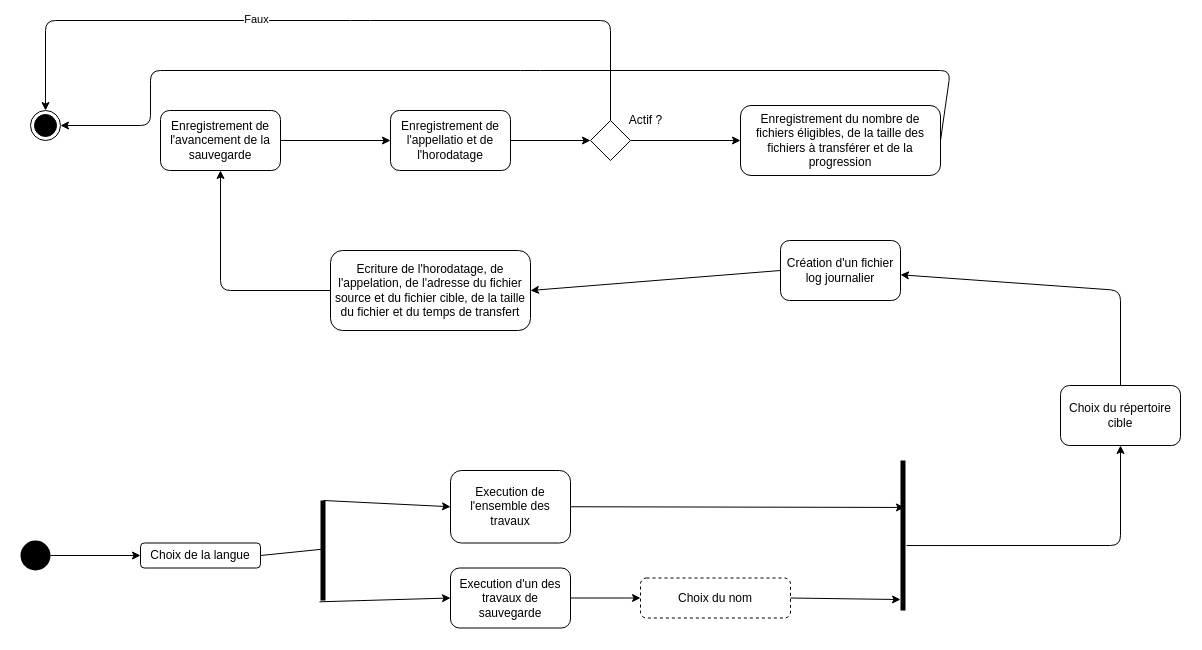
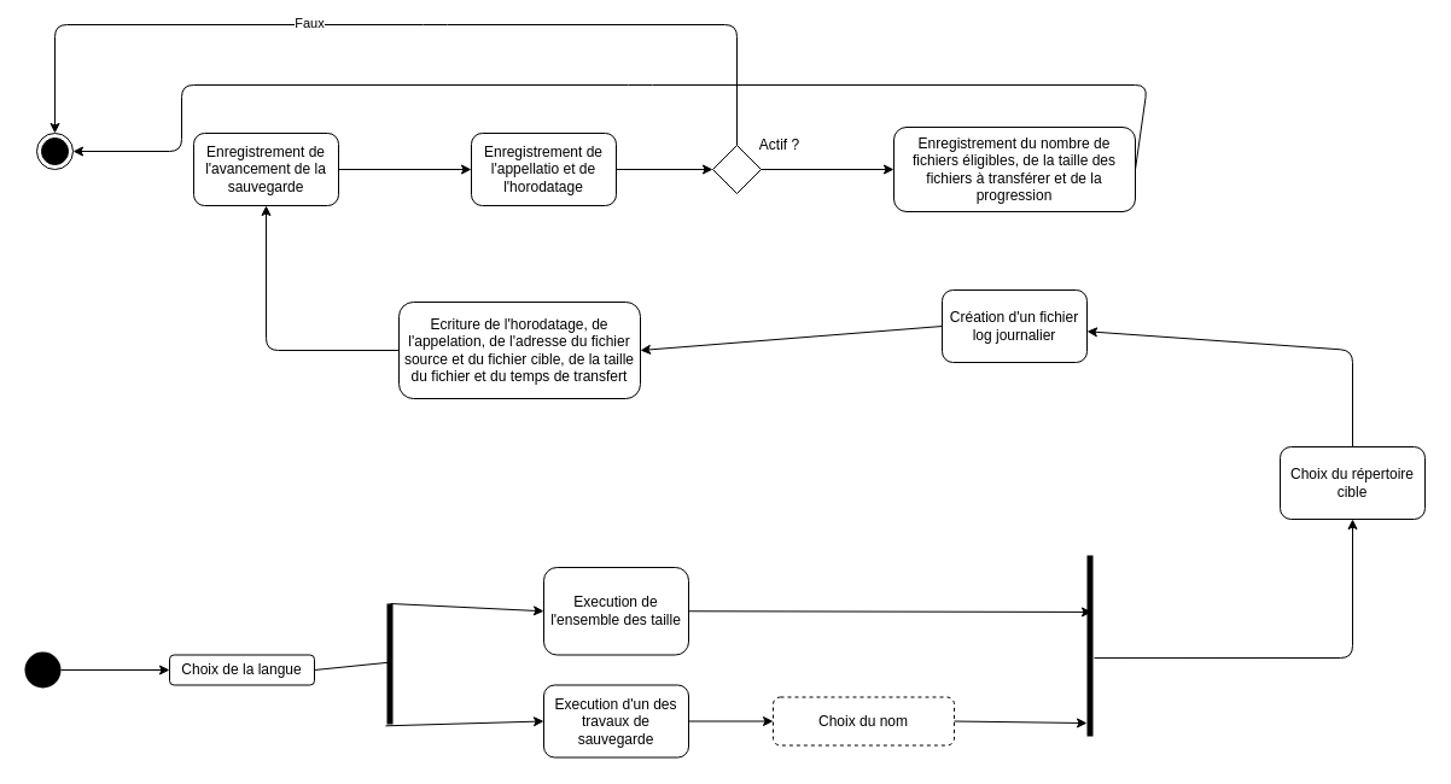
  <mxCell id="0" />
  <mxCell id="1" parent="0" />
  <mxCell id="2" value="" style="ellipse;fillColor=#000000;strokeColor=none;" vertex="1" parent="1"><mxGeometry x="20" y="540" width="30" height="30" as="geometry" /></mxCell>
  <mxCell id="3" value="" style="ellipse;html=1;shape=endState;fillColor=#000000;strokeColor=#000000;" vertex="1" parent="1"><mxGeometry x="30" y="110" width="30" height="30" as="geometry" /></mxCell>
  <mxCell id="4" value="" style="endArrow=classic;html=1;exitX=1;exitY=0.5;exitDx=0;exitDy=0;" edge="1" parent="1" source="2" target="5"><mxGeometry width="50" height="50" relative="1" as="geometry"><mxPoint x="150" y="350" as="sourcePoint" /><mxPoint x="200" y="300" as="targetPoint" /></mxGeometry></mxCell>
  <mxCell id="5" value="Choix de la langue" style="rounded=1;whiteSpace=wrap;html=1;" vertex="1" parent="1"><mxGeometry x="140" y="542.5" width="120" height="25" as="geometry" /></mxCell>
  <mxCell id="6" value="" style="html=1;points=[];perimeter=orthogonalPerimeter;fillColor=#000000;strokeColor=none;" vertex="1" parent="1"><mxGeometry x="320" y="500" width="5" height="100" as="geometry" /></mxCell>
  <mxCell id="7" value="" style="endArrow=none;html=1;exitX=1;exitY=0.5;exitDx=0;exitDy=0;entryX=0.2;entryY=0.488;entryDx=0;entryDy=0;entryPerimeter=0;" edge="1" parent="1" source="5" target="6"><mxGeometry width="50" height="50" relative="1" as="geometry"><mxPoint x="240" y="350" as="sourcePoint" /><mxPoint x="290" y="300" as="targetPoint" /></mxGeometry></mxCell>
  <mxCell id="8" value="" style="endArrow=classic;html=1;exitX=0.6;exitY=0;exitDx=0;exitDy=0;exitPerimeter=0;entryX=0;entryY=0.5;entryDx=0;entryDy=0;" edge="1" parent="1" source="6" target="10"><mxGeometry width="50" height="50" relative="1" as="geometry"><mxPoint x="240" y="350" as="sourcePoint" /><mxPoint x="510" y="515" as="targetPoint" /></mxGeometry></mxCell>
  <mxCell id="9" value="" style="endArrow=classic;html=1;exitX=-0.2;exitY=1.013;exitDx=0;exitDy=0;exitPerimeter=0;entryX=0;entryY=0.5;entryDx=0;entryDy=0;" edge="1" parent="1" source="6" target="11"><mxGeometry width="50" height="50" relative="1" as="geometry"><mxPoint x="380" y="595" as="sourcePoint" /><mxPoint x="507" y="595" as="targetPoint" /></mxGeometry></mxCell>
- <mxCell id="10" value="Execution de l'ensemble des travaux" style="rounded=1;whiteSpace=wrap;html=1;" vertex="1" parent="1"><mxGeometry x="450" y="470" width="120" height="72.5" as="geometry" /></mxCell>
+ <mxCell id="10" value="Execution de l'ensemble des taille" style="rounded=1;whiteSpace=wrap;html=1;" vertex="1" parent="1"><mxGeometry x="450" y="470" width="120" height="72.5" as="geometry" /></mxCell>
  <mxCell id="11" value="Execution d'un des travaux de sauvegarde" style="rounded=1;whiteSpace=wrap;html=1;" vertex="1" parent="1"><mxGeometry x="450" y="567.5" width="120" height="60" as="geometry" /></mxCell>
  <mxCell id="12" value="Choix du nom" style="rounded=1;whiteSpace=wrap;html=1;dashed=1;" vertex="1" parent="1"><mxGeometry x="640" y="577.5" width="150" height="40" as="geometry" /></mxCell>
  <mxCell id="13" value="" style="endArrow=classic;html=1;exitX=1;exitY=0.5;exitDx=0;exitDy=0;entryX=0;entryY=0.5;entryDx=0;entryDy=0;" edge="1" parent="1" source="11" target="12"><mxGeometry width="50" height="50" relative="1" as="geometry"><mxPoint x="329" y="606.04" as="sourcePoint" /><mxPoint x="460" y="607.5" as="targetPoint" /></mxGeometry></mxCell>
  <mxCell id="14" value="" style="endArrow=classic;html=1;exitX=1;exitY=0.5;exitDx=0;exitDy=0;entryX=0.8;entryY=0.313;entryDx=0;entryDy=0;entryPerimeter=0;" edge="1" parent="1" source="10" target="15"><mxGeometry width="50" height="50" relative="1" as="geometry"><mxPoint x="570" y="517.75" as="sourcePoint" /><mxPoint x="880" y="506" as="targetPoint" /></mxGeometry></mxCell>
  <mxCell id="15" value="" style="html=1;points=[];perimeter=orthogonalPerimeter;fillColor=#000000;strokeColor=none;" vertex="1" parent="1"><mxGeometry x="900" y="460" width="5" height="150" as="geometry" /></mxCell>
  <mxCell id="16" value="" style="endArrow=classic;html=1;exitX=1;exitY=0.5;exitDx=0;exitDy=0;entryX=0;entryY=0.927;entryDx=0;entryDy=0;entryPerimeter=0;" edge="1" parent="1" source="12" target="15"><mxGeometry width="50" height="50" relative="1" as="geometry"><mxPoint x="580" y="516.25" as="sourcePoint" /><mxPoint x="914" y="516.95" as="targetPoint" /></mxGeometry></mxCell>
  <mxCell id="17" value="" style="endArrow=classic;html=1;exitX=1.2;exitY=0.567;exitDx=0;exitDy=0;exitPerimeter=0;entryX=0.5;entryY=1;entryDx=0;entryDy=0;" edge="1" parent="1" source="15" target="28"><mxGeometry width="50" height="50" relative="1" as="geometry"><mxPoint x="800" y="330" as="sourcePoint" /><mxPoint x="1120" y="390" as="targetPoint" /><Array as="points"><mxPoint x="1120" y="545" /></Array></mxGeometry></mxCell>
  <mxCell id="18" value="Enregistrement de l'avancement de la sauvegarde" style="rounded=1;whiteSpace=wrap;html=1;" vertex="1" parent="1"><mxGeometry x="160" y="110" width="120" height="60" as="geometry" /></mxCell>
  <mxCell id="19" value="" style="rhombus;whiteSpace=wrap;html=1;" vertex="1" parent="1"><mxGeometry x="590" y="120" width="40" height="40" as="geometry" /></mxCell>
  <mxCell id="20" value="Actif ?" style="text;html=1;align=center;verticalAlign=middle;resizable=0;points=[];autosize=1;" vertex="1" parent="1"><mxGeometry x="620" y="110" width="50" height="20" as="geometry" /></mxCell>
  <mxCell id="21" value="" style="endArrow=classic;html=1;exitX=0.5;exitY=0;exitDx=0;exitDy=0;entryX=0.5;entryY=0;entryDx=0;entryDy=0;" edge="1" parent="1" source="19" target="3"><mxGeometry width="50" height="50" relative="1" as="geometry"><mxPoint x="590" y="290" as="sourcePoint" /><mxPoint x="610" y="20" as="targetPoint" /><Array as="points"><mxPoint x="610" y="20" /><mxPoint x="360" y="20" /><mxPoint x="45" y="20" /></Array></mxGeometry></mxCell>
  <mxCell id="22" value="Faux&lt;br&gt;" style="edgeLabel;html=1;align=center;verticalAlign=middle;resizable=0;points=[];" vertex="1" connectable="0" parent="21"><mxGeometry x="0.28" y="-2" relative="1" as="geometry"><mxPoint x="28" as="offset" /></mxGeometry></mxCell>
  <mxCell id="23" value="Enregistrement de l'appellatio et de l'horodatage" style="rounded=1;whiteSpace=wrap;html=1;" vertex="1" parent="1"><mxGeometry x="390" y="110" width="120" height="60" as="geometry" /></mxCell>
  <mxCell id="24" value="" style="endArrow=classic;html=1;exitX=1;exitY=0.5;exitDx=0;exitDy=0;" edge="1" parent="1" source="18" target="23"><mxGeometry width="50" height="50" relative="1" as="geometry"><mxPoint x="460" y="270" as="sourcePoint" /><mxPoint x="510" y="220" as="targetPoint" /></mxGeometry></mxCell>
  <mxCell id="25" value="" style="endArrow=classic;html=1;exitX=1;exitY=0.5;exitDx=0;exitDy=0;entryX=0;entryY=0.5;entryDx=0;entryDy=0;" edge="1" parent="1" source="23" target="19"><mxGeometry width="50" height="50" relative="1" as="geometry"><mxPoint x="530" y="190" as="sourcePoint" /><mxPoint x="640" y="190" as="targetPoint" /></mxGeometry></mxCell>
  <mxCell id="26" value="" style="endArrow=classic;html=1;exitX=1;exitY=0.5;exitDx=0;exitDy=0;" edge="1" parent="1" source="19" target="27"><mxGeometry width="50" height="50" relative="1" as="geometry"><mxPoint x="650" y="139.5" as="sourcePoint" /><mxPoint x="730" y="140" as="targetPoint" /></mxGeometry></mxCell>
  <mxCell id="27" value="Enregistrement du nombre de fichiers éligibles, de la taille des fichiers à transférer et de la progression" style="rounded=1;whiteSpace=wrap;html=1;" vertex="1" parent="1"><mxGeometry x="740" y="105" width="200" height="70" as="geometry" /></mxCell>
- <mxCell id="28" value="Choix du répertoire cible" style="rounded=1;whiteSpace=wrap;html=1;" vertex="1" parent="1"><mxGeometry x="1060" y="385" width="120" height="60" as="geometry" /></mxCell>
+ <mxCell id="28" value="Choix du répertoire cible" style="rounded=1;whiteSpace=wrap;html=1;" vertex="1" parent="1"><mxGeometry x="1060" y="370" width="120" height="60" as="geometry" /></mxCell>
  <mxCell id="29" value="" style="endArrow=classic;html=1;exitX=0.5;exitY=0;exitDx=0;exitDy=0;" edge="1" parent="1" source="28" target="30"><mxGeometry width="50" height="50" relative="1" as="geometry"><mxPoint x="950" y="320" as="sourcePoint" /><mxPoint x="259" y="290" as="targetPoint" /><Array as="points"><mxPoint x="1120" y="290" /></Array></mxGeometry></mxCell>
  <mxCell id="30" value="Création d'un fichier log journalier" style="rounded=1;whiteSpace=wrap;html=1;" vertex="1" parent="1"><mxGeometry x="780" y="240" width="120" height="60" as="geometry" /></mxCell>
  <mxCell id="31" value="" style="endArrow=classic;html=1;exitX=0;exitY=0.5;exitDx=0;exitDy=0;entryX=1;entryY=0.5;entryDx=0;entryDy=0;" edge="1" parent="1" source="30" target="32"><mxGeometry width="50" height="50" relative="1" as="geometry"><mxPoint x="700" y="310" as="sourcePoint" /><mxPoint x="400" y="290" as="targetPoint" /></mxGeometry></mxCell>
  <mxCell id="32" value="Ecriture de l'horodatage, de l'appelation, de l'adresse du fichier source et du fichier cible, de la taille du fichier et du temps de transfert" style="rounded=1;whiteSpace=wrap;html=1;" vertex="1" parent="1"><mxGeometry x="330" y="250" width="200" height="80" as="geometry" /></mxCell>
  <mxCell id="33" value="" style="endArrow=classic;html=1;entryX=0.5;entryY=1;entryDx=0;entryDy=0;exitX=0;exitY=0.5;exitDx=0;exitDy=0;" edge="1" parent="1" source="32" target="18"><mxGeometry width="50" height="50" relative="1" as="geometry"><mxPoint x="260" y="260" as="sourcePoint" /><mxPoint x="310" y="210" as="targetPoint" /><Array as="points"><mxPoint x="220" y="290" /></Array></mxGeometry></mxCell>
  <mxCell id="34" value="" style="endArrow=classic;html=1;exitX=1;exitY=0.5;exitDx=0;exitDy=0;entryX=1;entryY=0.5;entryDx=0;entryDy=0;" edge="1" parent="1" source="27" target="3"><mxGeometry width="50" height="50" relative="1" as="geometry"><mxPoint x="670" y="270" as="sourcePoint" /><mxPoint x="720" y="220" as="targetPoint" /><Array as="points"><mxPoint x="950" y="70" /><mxPoint x="530" y="70" /><mxPoint x="150" y="70" /><mxPoint x="150" y="125" /></Array></mxGeometry></mxCell>
